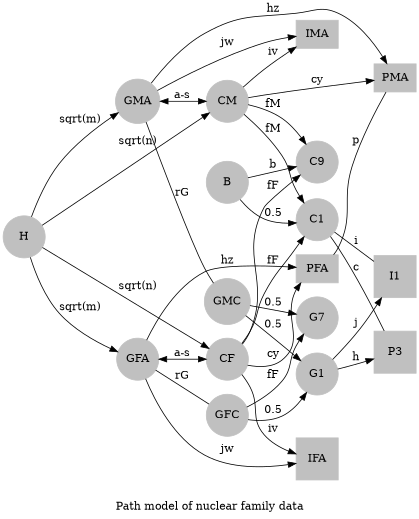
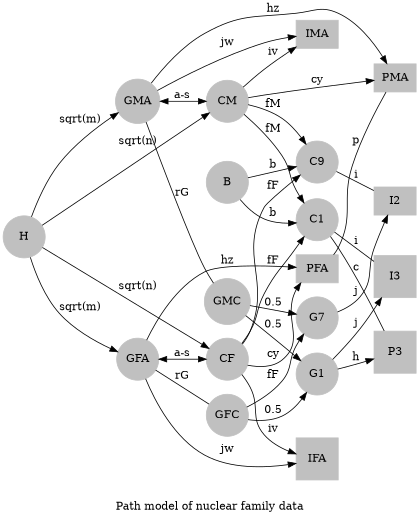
  digraph {
    label="Path model of nuclear family data"
    rankdir=LR
    node [color=grey shape=circle style=filled]
    edge [dir=forward weight=1]
    IFA [height=0.5 regular=1 shape=box width=0.75]
    GFA [height=0.5 width=0.75]
    GFC [height=0.5 regular=1 width=0.75]
    PFA [height=0.5 shape=box width=0.75]
    CF [height=0.5 regular=1 width=0.75]
    G1 [height=0.5 width=0.75]
    n7 [height=0.5 label=G7 width=0.75]
    PMA [height=0.5 shape=box width=0.75]
    C1 [height=0.5 width=0.75]
    n10 [height=0.5 label=C9 width=0.75]
    n11 [height=0.5 label=P3 regular=1 shape=box width=0.75]
-   I1 [height=0.5 regular=1 shape=box width=0.75]
+   I1 [height=0.5 regular=1 shape=box width=0.75 label=I3]
+   I2 [height=0.5 shape=box width=0.75]
    H [height=0.5 regular=1 width=0.75]
    CM [height=0.5 width=0.75]
    GMA [height=0.5 width=0.75]
    IMA [height=0.5 shape=box width=0.75]
    GMC [height=0.5 width=0.75]
    B [height=0.5 regular=1 width=0.75]
    GFA -> IFA [label=jw]
    GFA -> GFC [dir=none label=rG]
    GFA -> PFA [label=hz]
    GFA -> CF [dir=both label="a-s"]
    GFC -> G1 [label=0.5]
    GFC -> n7 [label=fF]
    PFA -> PMA [dir=none label=p]
    CF -> IFA [label=iv]
    CF -> PFA [label=cy]
    CF -> C1 [label=fF]
    CF -> n10 [label=fF]
    G1 -> n11 [label=h]
    G1 -> I1 [label=j]
+   n7 -> I2 [label=j]
    C1 -> n11 [dir=none label=c]
    C1 -> I1 [dir=none label=i]
+   n10 -> I2 [dir=none label=i]
    H -> GFA [label="sqrt(m)"]
    H -> CF [label="sqrt(n)"]
    H -> CM [label="sqrt(n)"]
    H -> GMA [label="sqrt(m)"]
    CM -> PMA [label=cy]
    CM -> C1 [label=fM]
    CM -> n10 [label=fM]
    CM -> IMA [label=iv]
    GMA -> PMA [label=hz]
    GMA -> CM [dir=both label="a-s"]
    GMA -> IMA [label=jw]
    GMA -> GMC [dir=none label=rG]
    GMC -> G1 [label=0.5]
    GMC -> n7 [label=0.5]
-   B -> C1 [label=0.5]
+   B -> C1 [label=b]
    B -> n10 [label=b]
  }
